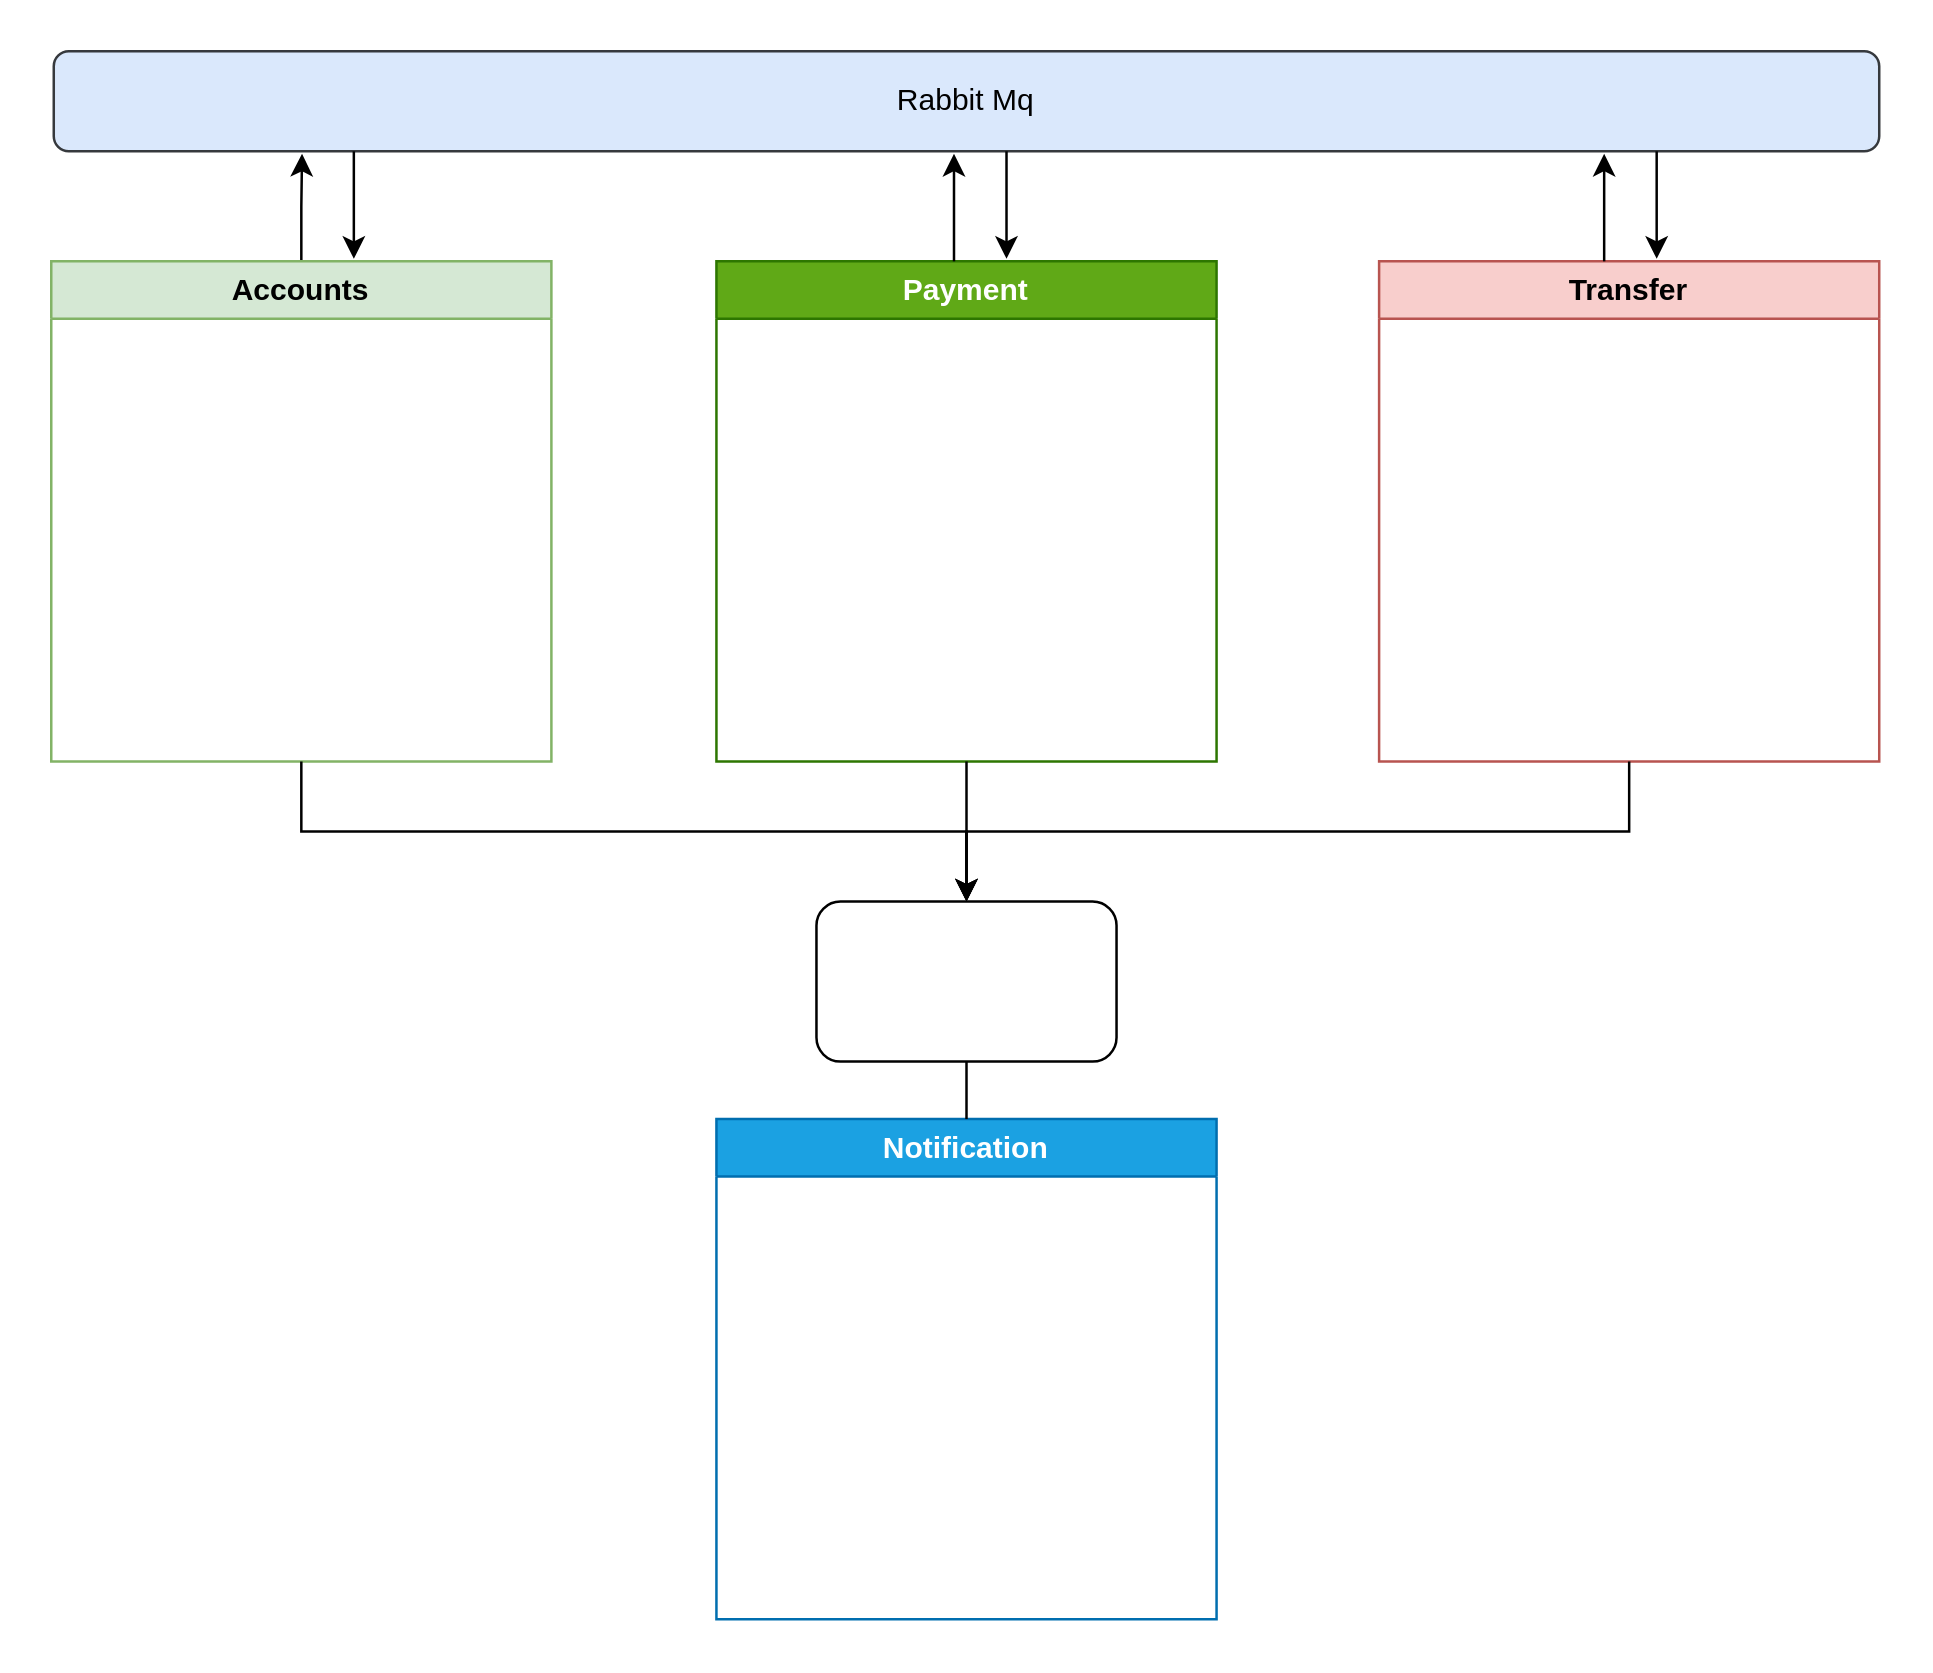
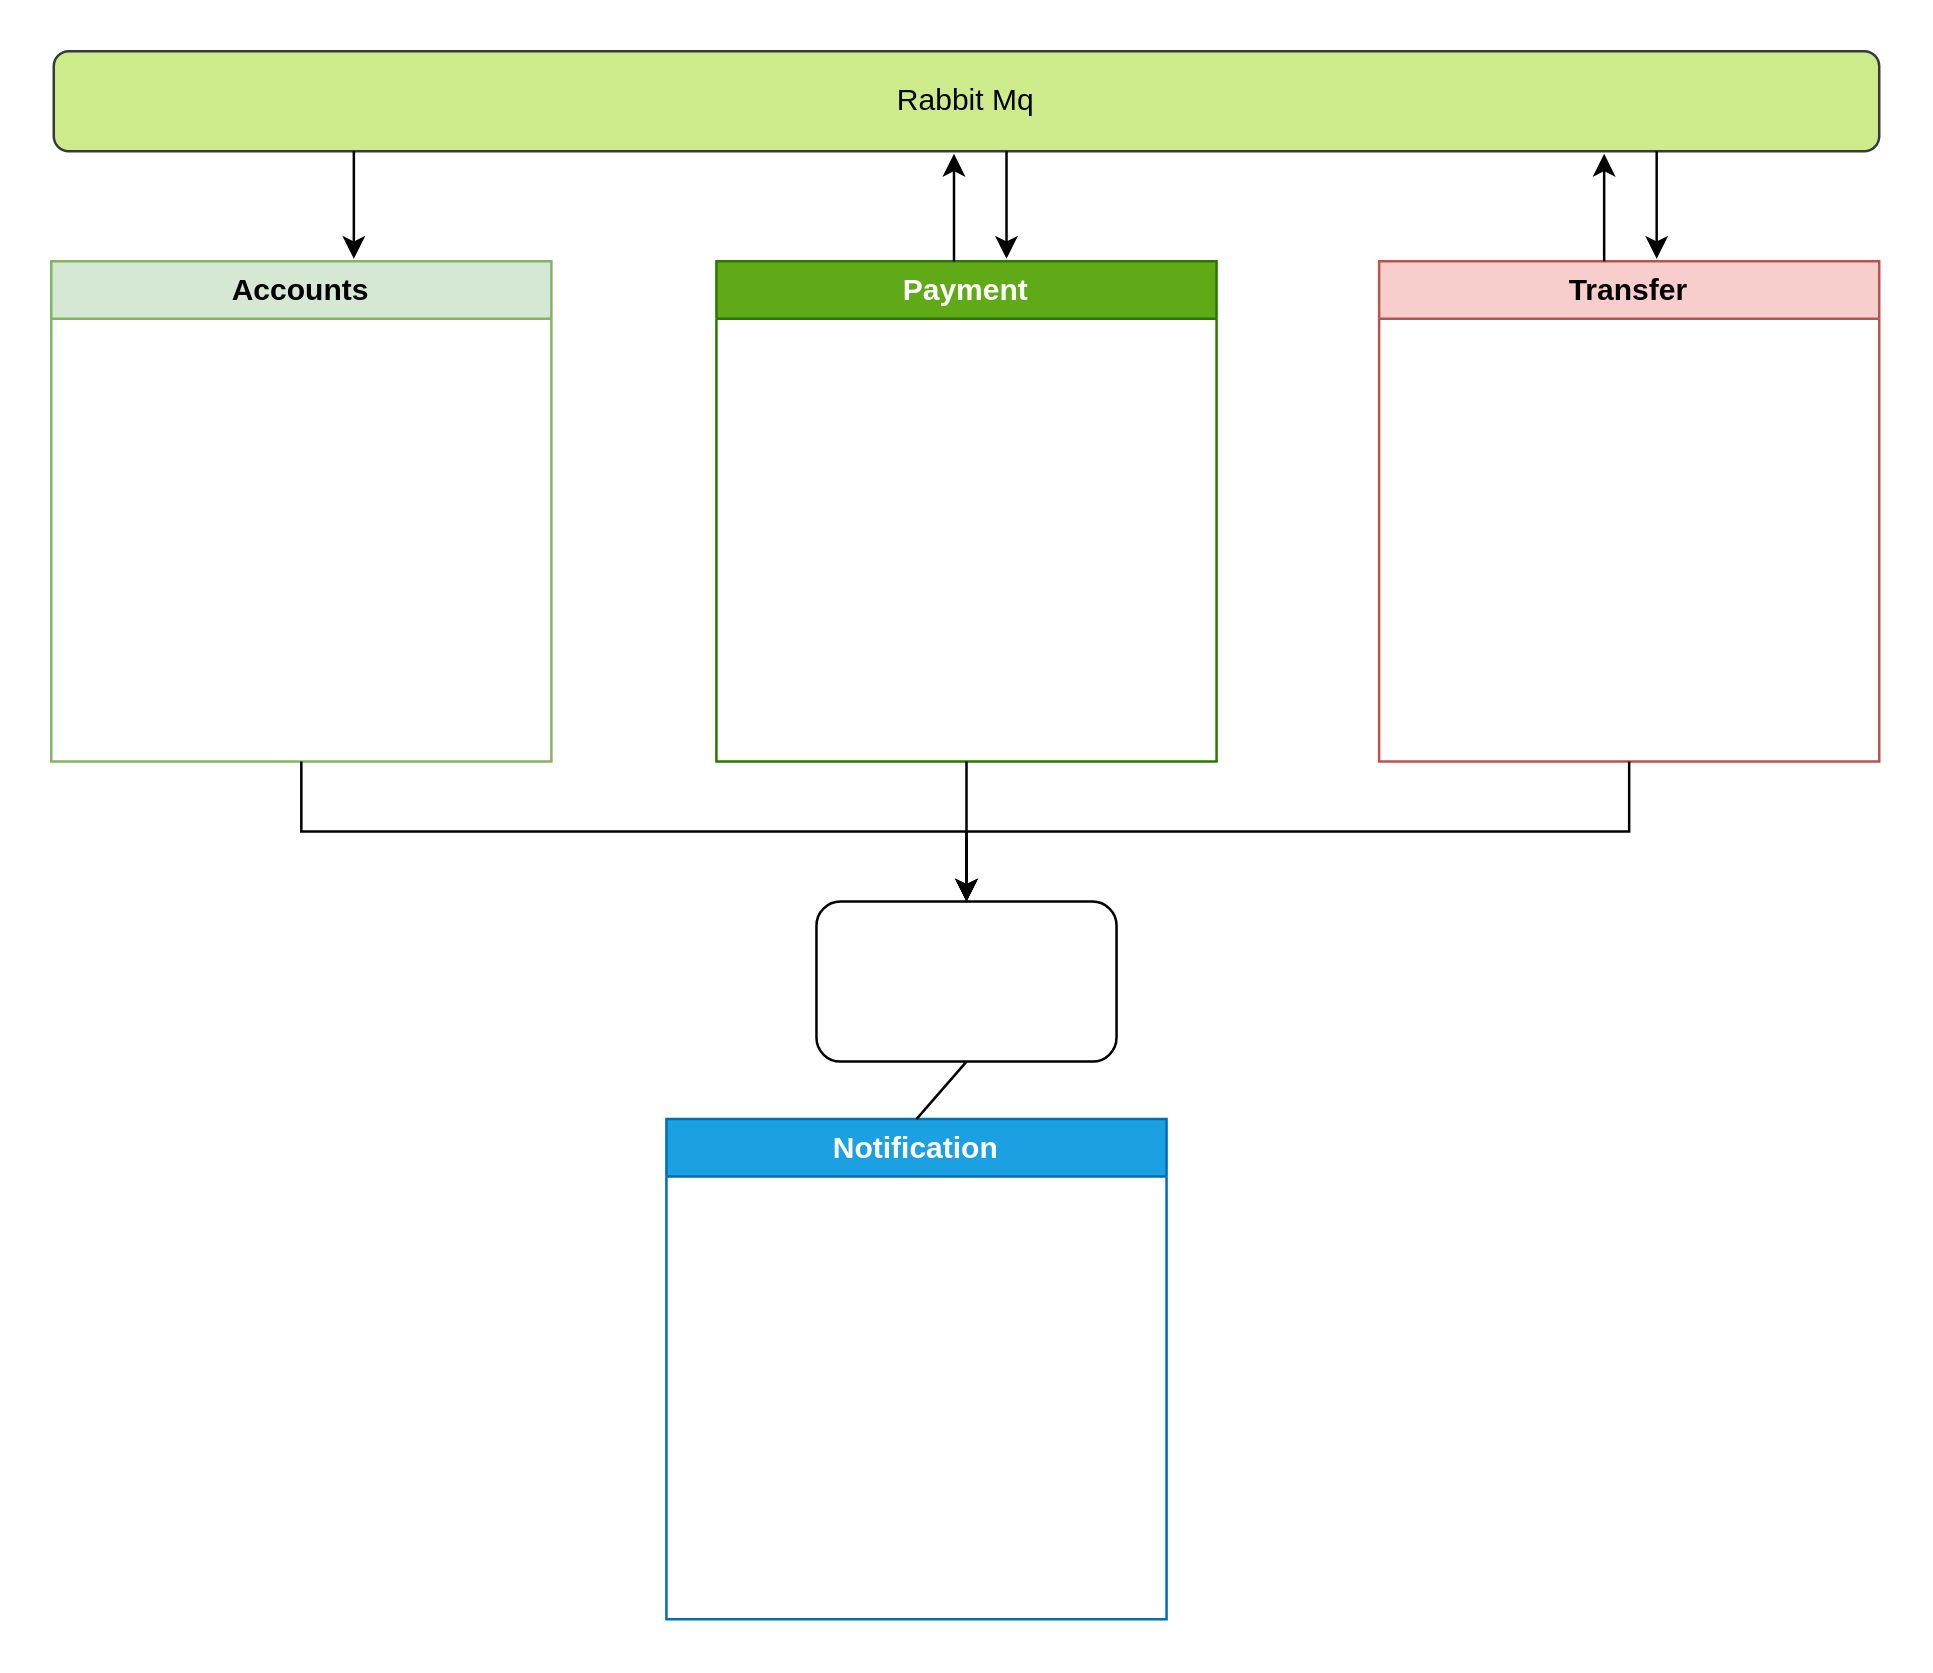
  <mxCell id="0" />
  <mxCell id="1" parent="0" />
- <mxCell id="2" style="edgeStyle=orthogonalEdgeStyle;rounded=0;orthogonalLoop=1;jettySize=auto;html=1;exitX=0.5;exitY=0;exitDx=0;exitDy=0;entryX=0.136;entryY=1.025;entryDx=0;entryDy=0;entryPerimeter=0;" edge="1" parent="1" source="3" target="12"><mxGeometry relative="1" as="geometry" /></mxCell>
  <mxCell id="3" value="Accounts" style="swimlane;whiteSpace=wrap;html=1;fillColor=#d5e8d4;strokeColor=#82b366;" vertex="1" parent="1"><mxGeometry x="20" y="104" width="200" height="200" as="geometry" /></mxCell>
  <mxCell id="4" value="Transfer" style="swimlane;whiteSpace=wrap;html=1;fillColor=#f8cecc;strokeColor=#b85450;" vertex="1" parent="1"><mxGeometry x="551" y="104" width="200" height="200" as="geometry" /></mxCell>
- <mxCell id="5" value="Notification" style="swimlane;whiteSpace=wrap;html=1;fillColor=#1ba1e2;fontColor=#ffffff;strokeColor=#006EAF;" vertex="1" parent="1"><mxGeometry x="286" y="447" width="200" height="200" as="geometry" /></mxCell>
+ <mxCell id="5" value="Notification" style="swimlane;whiteSpace=wrap;html=1;fillColor=#1ba1e2;fontColor=#ffffff;strokeColor=#006EAF;" vertex="1" parent="1"><mxGeometry x="266" y="447" width="200" height="200" as="geometry" /></mxCell>
  <mxCell id="6" value="Payment" style="swimlane;whiteSpace=wrap;html=1;fillColor=#60a917;fontColor=#ffffff;strokeColor=#2D7600;" vertex="1" parent="1"><mxGeometry x="286" y="104" width="200" height="200" as="geometry" /></mxCell>
  <mxCell id="7" value="" style="endArrow=none;html=1;rounded=0;entryX=0.5;entryY=1;entryDx=0;entryDy=0;exitX=0.5;exitY=0;exitDx=0;exitDy=0;" edge="1" parent="1" source="5" target="11"><mxGeometry width="50" height="50" relative="1" as="geometry"><mxPoint x="391" y="413" as="sourcePoint" /><mxPoint x="391" y="270" as="targetPoint" /></mxGeometry></mxCell>
  <mxCell id="8" style="edgeStyle=orthogonalEdgeStyle;rounded=0;orthogonalLoop=1;jettySize=auto;html=1;exitX=0.5;exitY=1;exitDx=0;exitDy=0;" edge="1" parent="1" source="3" target="11"><mxGeometry relative="1" as="geometry" /></mxCell>
  <mxCell id="9" style="edgeStyle=orthogonalEdgeStyle;rounded=0;orthogonalLoop=1;jettySize=auto;html=1;exitX=0.5;exitY=1;exitDx=0;exitDy=0;" edge="1" parent="1" source="4" target="11"><mxGeometry relative="1" as="geometry" /></mxCell>
  <mxCell id="10" style="edgeStyle=orthogonalEdgeStyle;rounded=0;orthogonalLoop=1;jettySize=auto;html=1;exitX=0.5;exitY=1;exitDx=0;exitDy=0;" edge="1" parent="1" source="6" target="11"><mxGeometry relative="1" as="geometry" /></mxCell>
  <mxCell id="11" value="" style="rounded=1;whiteSpace=wrap;html=1;" vertex="1" parent="1"><mxGeometry x="326" y="360" width="120" height="64" as="geometry" /></mxCell>
- <mxCell id="12" value="Rabbit Mq" style="rounded=1;whiteSpace=wrap;html=1;fillColor=#dae8fc;strokeColor=#36393d;" vertex="1" parent="1"><mxGeometry x="21" y="20" width="730" height="40" as="geometry" /></mxCell>
+ <mxCell id="12" value="Rabbit Mq" style="rounded=1;whiteSpace=wrap;html=1;fillColor=#cdeb8b;strokeColor=#36393d;" vertex="1" parent="1"><mxGeometry x="21" y="20" width="730" height="40" as="geometry" /></mxCell>
  <mxCell id="13" style="edgeStyle=orthogonalEdgeStyle;rounded=0;orthogonalLoop=1;jettySize=auto;html=1;exitX=0.5;exitY=0;exitDx=0;exitDy=0;entryX=0.136;entryY=1.025;entryDx=0;entryDy=0;entryPerimeter=0;" edge="1" parent="1"><mxGeometry relative="1" as="geometry"><mxPoint x="141" y="60" as="sourcePoint" /><mxPoint x="141" y="103" as="targetPoint" /></mxGeometry></mxCell>
  <mxCell id="14" style="edgeStyle=orthogonalEdgeStyle;rounded=0;orthogonalLoop=1;jettySize=auto;html=1;exitX=0.5;exitY=0;exitDx=0;exitDy=0;entryX=0.136;entryY=1.025;entryDx=0;entryDy=0;entryPerimeter=0;" edge="1" parent="1"><mxGeometry relative="1" as="geometry"><mxPoint x="381" y="104" as="sourcePoint" /><mxPoint x="381" y="61" as="targetPoint" /></mxGeometry></mxCell>
  <mxCell id="15" style="edgeStyle=orthogonalEdgeStyle;rounded=0;orthogonalLoop=1;jettySize=auto;html=1;exitX=0.5;exitY=0;exitDx=0;exitDy=0;entryX=0.136;entryY=1.025;entryDx=0;entryDy=0;entryPerimeter=0;" edge="1" parent="1"><mxGeometry relative="1" as="geometry"><mxPoint x="402" y="60" as="sourcePoint" /><mxPoint x="402" y="103" as="targetPoint" /></mxGeometry></mxCell>
  <mxCell id="16" style="edgeStyle=orthogonalEdgeStyle;rounded=0;orthogonalLoop=1;jettySize=auto;html=1;exitX=0.5;exitY=0;exitDx=0;exitDy=0;entryX=0.136;entryY=1.025;entryDx=0;entryDy=0;entryPerimeter=0;" edge="1" parent="1"><mxGeometry relative="1" as="geometry"><mxPoint x="641" y="104" as="sourcePoint" /><mxPoint x="641" y="61" as="targetPoint" /></mxGeometry></mxCell>
  <mxCell id="17" style="edgeStyle=orthogonalEdgeStyle;rounded=0;orthogonalLoop=1;jettySize=auto;html=1;exitX=0.5;exitY=0;exitDx=0;exitDy=0;entryX=0.136;entryY=1.025;entryDx=0;entryDy=0;entryPerimeter=0;" edge="1" parent="1"><mxGeometry relative="1" as="geometry"><mxPoint x="662" y="60" as="sourcePoint" /><mxPoint x="662" y="103" as="targetPoint" /></mxGeometry></mxCell>
